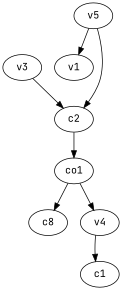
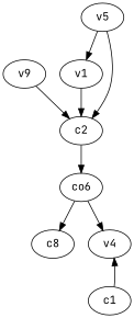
  strict digraph {
    fontname="JetBrains Mono"
    node [fontname="JetBrains Mono"]
    edge [fontname="JetBrains Mono" weight=1]
    v1
    c2
-   co1
+   co1 [label=co6]
    n4 [label=c8]
    v4
-   v3
+   v3 [label=v9]
    c1
    v5
+   v1 -> c2
    c2 -> co1
    co1 -> n4
    co1 -> v4
-   v4 -> c1
+   c1 -> v4
    v3 -> c2
    v5 -> v1
    v5 -> c2
  }
